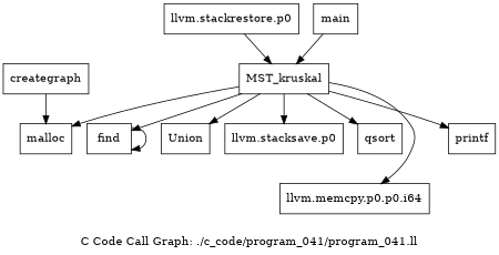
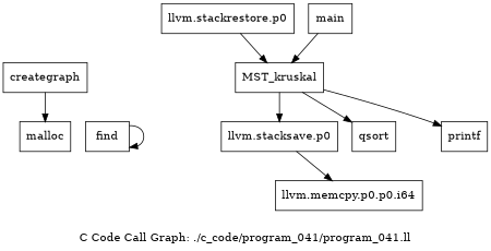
  digraph {
    label="C Code Call Graph: ./c_code/program_041/program_041.ll"
    node [shape=record]
    n1 [label="{find}"]
-   n2 [label="{Union}"]
    n3 [label="{creategraph}"]
    n4 [label="{malloc}"]
    n5 [label="{MST_kruskal}"]
    n6 [label="{llvm.stacksave.p0}"]
    n7 [label="{qsort}"]
    n8 [label="{llvm.memcpy.p0.p0.i64}"]
    n9 [label="{printf}"]
    n10 [label="{llvm.stackrestore.p0}"]
    n11 [label="{main}"]
    n1 -> n1
    n3 -> n4
-   n5 -> n1
-   n5 -> n2
-   n5 -> n4
    n5 -> n6
    n5 -> n7
-   n5 -> n8
+   n6 -> n8
    n5 -> n9
    n10 -> n5
    n11 -> n5
  }
